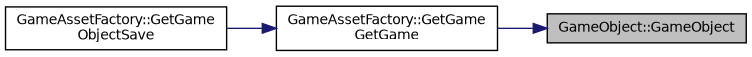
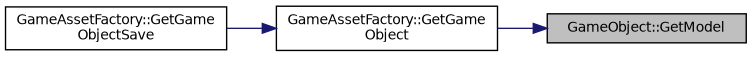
  digraph {
    rankdir=RL
    node [color=black fillcolor=white fontname=Helvetica fontsize=10 shape=record style=filled]
    edge [color=midnightblue dir=back fontname=Helvetica fontsize=10 labelfontname=Helvetica labelfontsize=10 style=solid]
-   n1 [fillcolor=grey75 fontcolor=black height=0.2 label="GameObject::GameObject" width=0.4]
-   n2 [height=0.2 label="GameAssetFactory::GetGame\lGetGame" width=0.4]
+   n1 [fillcolor=grey75 fontcolor=black height=0.2 label="GameObject::GetModel" width=0.4]
+   n2 [height=0.2 label="GameAssetFactory::GetGame\lObject" width=0.4]
    n3 [height=0.2 label="GameAssetFactory::GetGame\lObjectSave" width=0.4]
    n1 -> n2
    n2 -> n3
  }
